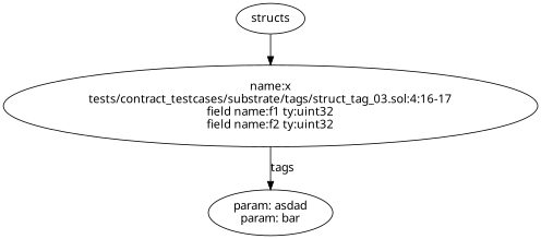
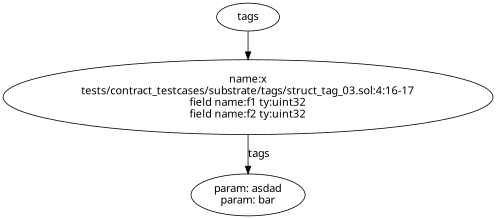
  strict digraph {
    fontname="Noto Sans"
    node [fontname="Noto Sans"]
    edge [fontname="Noto Sans"]
    n1 [label="name:x\ntests/contract_testcases/substrate/tags/struct_tag_03.sol:4:16-17\nfield name:f1 ty:uint32\nfield name:f2 ty:uint32"]
    n2 [label="param: asdad\nparam: bar"]
-   structs
+   structs [label=tags]
    n1 -> n2 [label=tags]
    structs -> n1
  }
